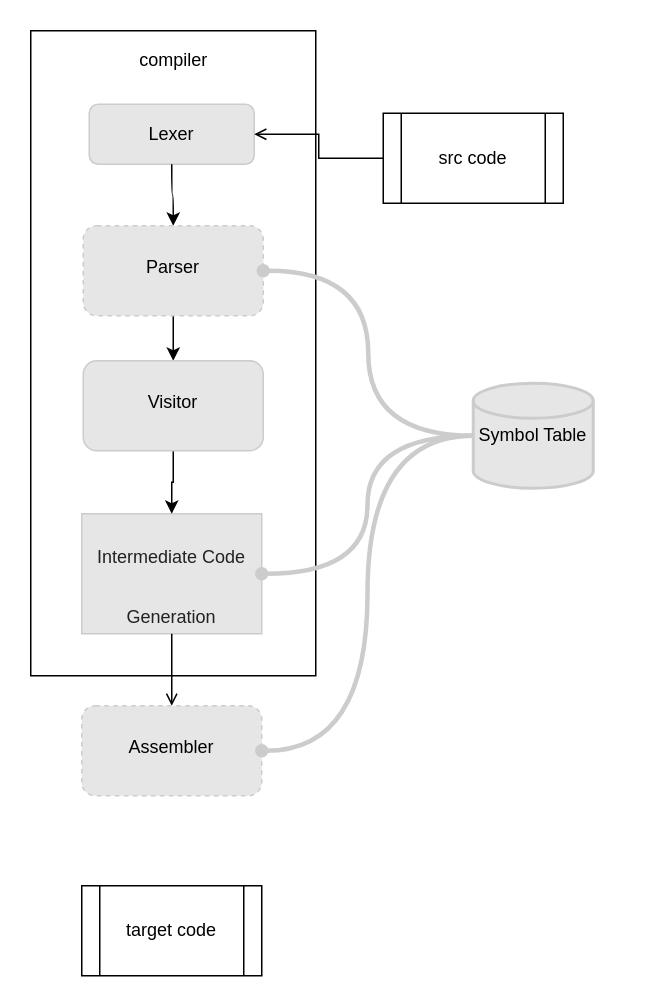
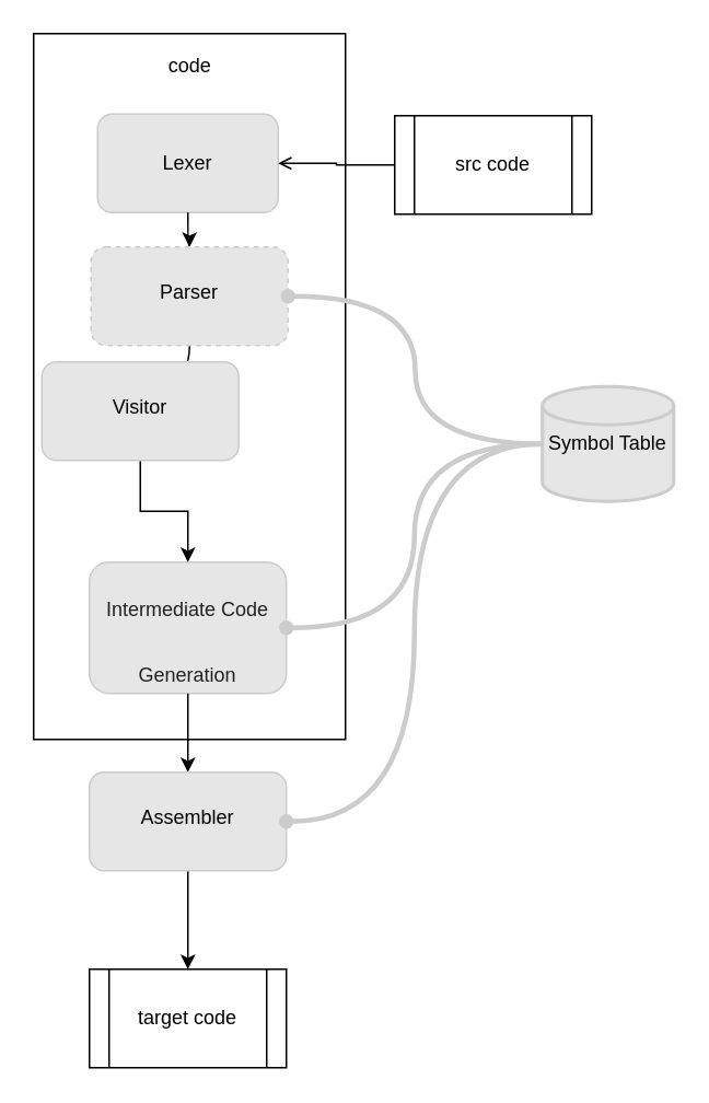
  <mxCell id="0" />
  <mxCell id="1" parent="0" />
  <mxCell id="2" value="" style="rounded=0;whiteSpace=wrap;html=1;" vertex="1" parent="1"><mxGeometry x="20" y="20" width="190" height="430" as="geometry" /></mxCell>
- <mxCell id="3" value="Lexer" style="rounded=1;whiteSpace=wrap;html=1;fillColor=#E6E6E6;strokeColor=#CCCCCC;" parent="1" vertex="1"><mxGeometry x="59" y="69" width="110" height="40" as="geometry" /></mxCell>
+ <mxCell id="3" value="Lexer" style="rounded=1;whiteSpace=wrap;html=1;fillColor=#E6E6E6;strokeColor=#CCCCCC;" parent="1" vertex="1"><mxGeometry x="59" y="69" width="110" height="60" as="geometry" /></mxCell>
  <mxCell id="4" value="" style="edgeStyle=orthogonalEdgeStyle;curved=1;rounded=0;orthogonalLoop=1;jettySize=auto;html=1;exitX=0.5;exitY=1;exitDx=0;exitDy=0;" parent="1" source="3" target="6" edge="1"><mxGeometry relative="1" as="geometry"><mxPoint x="-50" y="140" as="sourcePoint" /></mxGeometry></mxCell>
  <mxCell id="5" value="" style="edgeStyle=orthogonalEdgeStyle;curved=1;rounded=0;orthogonalLoop=1;jettySize=auto;html=1;entryX=0.5;entryY=0;entryDx=0;entryDy=0;" parent="1" source="6" target="13" edge="1"><mxGeometry relative="1" as="geometry"><mxPoint x="290" y="270" as="targetPoint" /></mxGeometry></mxCell>
  <mxCell id="6" value="&lt;br&gt;Parser" style="whiteSpace=wrap;html=1;verticalAlign=top;strokeColor=#CCCCCC;fillColor=#E6E6E6;rounded=1;glass=0;shadow=0;sketch=0;dashed=1;" parent="1" vertex="1"><mxGeometry x="55" y="150" width="120" height="60" as="geometry" /></mxCell>
- <mxCell id="7" value="&lt;h2 style=&quot;box-sizing: inherit ; padding: 0px ; margin: 0px 0px 0.5em ; line-height: 40px ; color: rgb(34 , 34 , 34)&quot;&gt;&lt;span style=&quot;font-size: 12px ; font-weight: normal ; line-height: 123%&quot;&gt;Intermediate Code Generation&lt;/span&gt;&lt;br&gt;&lt;/h2&gt;" style="whiteSpace=wrap;html=1;verticalAlign=top;strokeColor=#CCCCCC;fillColor=#E6E6E6;glass=0;shadow=0;sketch=0;rounded=0;" parent="1" vertex="1"><mxGeometry x="54" y="342" width="120" height="80" as="geometry" /></mxCell>
- <mxCell id="8" style="edgeStyle=orthogonalEdgeStyle;curved=1;rounded=0;orthogonalLoop=1;jettySize=auto;html=1;exitX=0.5;exitY=1;exitDx=0;exitDy=0;endArrow=open;" parent="1" source="7" target="11" edge="1"><mxGeometry relative="1" as="geometry"><mxPoint x="-80" y="440" as="sourcePoint" /></mxGeometry></mxCell>
- <mxCell id="9" value="Symbol Table" style="strokeWidth=2;html=1;shape=mxgraph.flowchart.database;whiteSpace=wrap;rounded=1;shadow=0;glass=0;sketch=0;fillColor=#E6E6E6;strokeColor=#CCCCCC;" parent="1" vertex="1"><mxGeometry x="315" y="255" width="80" height="70" as="geometry" /></mxCell>
- <mxCell id="11" value="&lt;br&gt;Assembler" style="whiteSpace=wrap;html=1;verticalAlign=top;strokeColor=#CCCCCC;fillColor=#E6E6E6;rounded=1;glass=0;shadow=0;sketch=0;dashed=1;" parent="1" vertex="1"><mxGeometry x="54" y="470" width="120" height="60" as="geometry" /></mxCell>
+ <mxCell id="7" value="&lt;h2 style=&quot;box-sizing: inherit ; padding: 0px ; margin: 0px 0px 0.5em ; line-height: 40px ; color: rgb(34 , 34 , 34)&quot;&gt;&lt;span style=&quot;font-size: 12px ; font-weight: normal ; line-height: 123%&quot;&gt;Intermediate Code Generation&lt;/span&gt;&lt;br&gt;&lt;/h2&gt;" style="whiteSpace=wrap;html=1;verticalAlign=top;strokeColor=#CCCCCC;fillColor=#E6E6E6;rounded=1;glass=0;shadow=0;sketch=0;" parent="1" vertex="1"><mxGeometry x="54" y="342" width="120" height="80" as="geometry" /></mxCell>
+ <mxCell id="8" style="edgeStyle=orthogonalEdgeStyle;curved=1;rounded=0;orthogonalLoop=1;jettySize=auto;html=1;exitX=0.5;exitY=1;exitDx=0;exitDy=0;" parent="1" source="7" target="11" edge="1"><mxGeometry relative="1" as="geometry"><mxPoint x="-80" y="440" as="sourcePoint" /></mxGeometry></mxCell>
+ <mxCell id="9" value="Symbol Table" style="strokeWidth=2;html=1;shape=mxgraph.flowchart.database;whiteSpace=wrap;rounded=1;shadow=0;glass=0;sketch=0;fillColor=#E6E6E6;strokeColor=#CCCCCC;" parent="1" vertex="1"><mxGeometry x="330" y="235" width="80" height="70" as="geometry" /></mxCell>
+ <mxCell id="10" value="" style="edgeStyle=orthogonalEdgeStyle;rounded=0;orthogonalLoop=1;jettySize=auto;html=1;" parent="1" source="11" target="18" edge="1"><mxGeometry relative="1" as="geometry" /></mxCell>
+ <mxCell id="11" value="&lt;br&gt;Assembler" style="whiteSpace=wrap;html=1;verticalAlign=top;strokeColor=#CCCCCC;fillColor=#E6E6E6;rounded=1;glass=0;shadow=0;sketch=0;" parent="1" vertex="1"><mxGeometry x="54" y="470" width="120" height="60" as="geometry" /></mxCell>
  <mxCell id="12" style="edgeStyle=orthogonalEdgeStyle;rounded=0;orthogonalLoop=1;jettySize=auto;html=1;exitX=0.5;exitY=1;exitDx=0;exitDy=0;entryX=0.5;entryY=0;entryDx=0;entryDy=0;" parent="1" source="13" target="7" edge="1"><mxGeometry relative="1" as="geometry" /></mxCell>
- <mxCell id="13" value="&lt;br&gt;Visitor" style="whiteSpace=wrap;html=1;verticalAlign=top;strokeColor=#CCCCCC;fillColor=#E6E6E6;rounded=1;glass=0;shadow=0;sketch=0;" parent="1" vertex="1"><mxGeometry x="55" y="240" width="120" height="60" as="geometry" /></mxCell>
+ <mxCell id="13" value="&lt;br&gt;Visitor" style="whiteSpace=wrap;html=1;verticalAlign=top;strokeColor=#CCCCCC;fillColor=#E6E6E6;rounded=1;glass=0;shadow=0;sketch=0;" parent="1" vertex="1"><mxGeometry x="25" y="220" width="120" height="60" as="geometry" /></mxCell>
  <mxCell id="14" style="edgeStyle=orthogonalEdgeStyle;rounded=0;orthogonalLoop=1;jettySize=auto;html=1;fillColor=#E6E6E6;strokeColor=#CCCCCC;curved=1;strokeWidth=3;endArrow=oval;endFill=1;exitX=0;exitY=0.5;exitDx=0;exitDy=0;exitPerimeter=0;entryX=1;entryY=0.5;entryDx=0;entryDy=0;" parent="1" source="9" target="7" edge="1"><mxGeometry relative="1" as="geometry"><mxPoint x="390" y="300" as="sourcePoint" /><mxPoint x="300" y="265" as="targetPoint" /></mxGeometry></mxCell>
  <mxCell id="15" style="edgeStyle=orthogonalEdgeStyle;rounded=0;orthogonalLoop=1;jettySize=auto;html=1;fillColor=#E6E6E6;strokeColor=#CCCCCC;curved=1;strokeWidth=3;endArrow=oval;endFill=1;entryX=1;entryY=0.5;entryDx=0;entryDy=0;exitX=0;exitY=0.5;exitDx=0;exitDy=0;exitPerimeter=0;" parent="1" source="9" target="6" edge="1"><mxGeometry relative="1" as="geometry"><mxPoint x="370" y="220" as="sourcePoint" /><mxPoint x="200" y="190" as="targetPoint" /></mxGeometry></mxCell>
  <mxCell id="16" value="" style="edgeStyle=orthogonalEdgeStyle;rounded=0;orthogonalLoop=1;jettySize=auto;html=1;endArrow=open;" parent="1" source="17" target="3" edge="1"><mxGeometry relative="1" as="geometry" /></mxCell>
- <mxCell id="17" value="src code" style="shape=process;whiteSpace=wrap;html=1;backgroundOutline=1;" parent="1" vertex="1"><mxGeometry x="255" y="75" width="120" height="60" as="geometry" /></mxCell>
+ <mxCell id="17" value="src code" style="shape=process;whiteSpace=wrap;html=1;backgroundOutline=1;" parent="1" vertex="1"><mxGeometry x="240" y="70" width="120" height="60" as="geometry" /></mxCell>
  <mxCell id="18" value="target code" style="shape=process;whiteSpace=wrap;html=1;backgroundOutline=1;" parent="1" vertex="1"><mxGeometry x="54" y="590" width="120" height="60" as="geometry" /></mxCell>
  <mxCell id="19" style="edgeStyle=orthogonalEdgeStyle;rounded=0;orthogonalLoop=1;jettySize=auto;html=1;fillColor=#E6E6E6;strokeColor=#CCCCCC;curved=1;strokeWidth=3;endArrow=oval;endFill=1;exitX=0;exitY=0.5;exitDx=0;exitDy=0;exitPerimeter=0;entryX=1;entryY=0.5;entryDx=0;entryDy=0;" edge="1" parent="1" source="9" target="11"><mxGeometry relative="1" as="geometry"><mxPoint x="396" y="380" as="sourcePoint" /><mxPoint x="240" y="492" as="targetPoint" /></mxGeometry></mxCell>
- <mxCell id="20" value="compiler" style="text;html=1;align=center;verticalAlign=middle;resizable=0;points=[];autosize=1;strokeColor=none;fillColor=none;" vertex="1" parent="1"><mxGeometry x="85" width="60" height="20" as="geometry" y="30" /></mxCell>
+ <mxCell id="20" value="code" style="text;html=1;align=center;verticalAlign=middle;resizable=0;points=[];autosize=1;strokeColor=none;fillColor=none;" vertex="1" parent="1"><mxGeometry x="85" width="60" height="20" as="geometry" y="30" /></mxCell>
